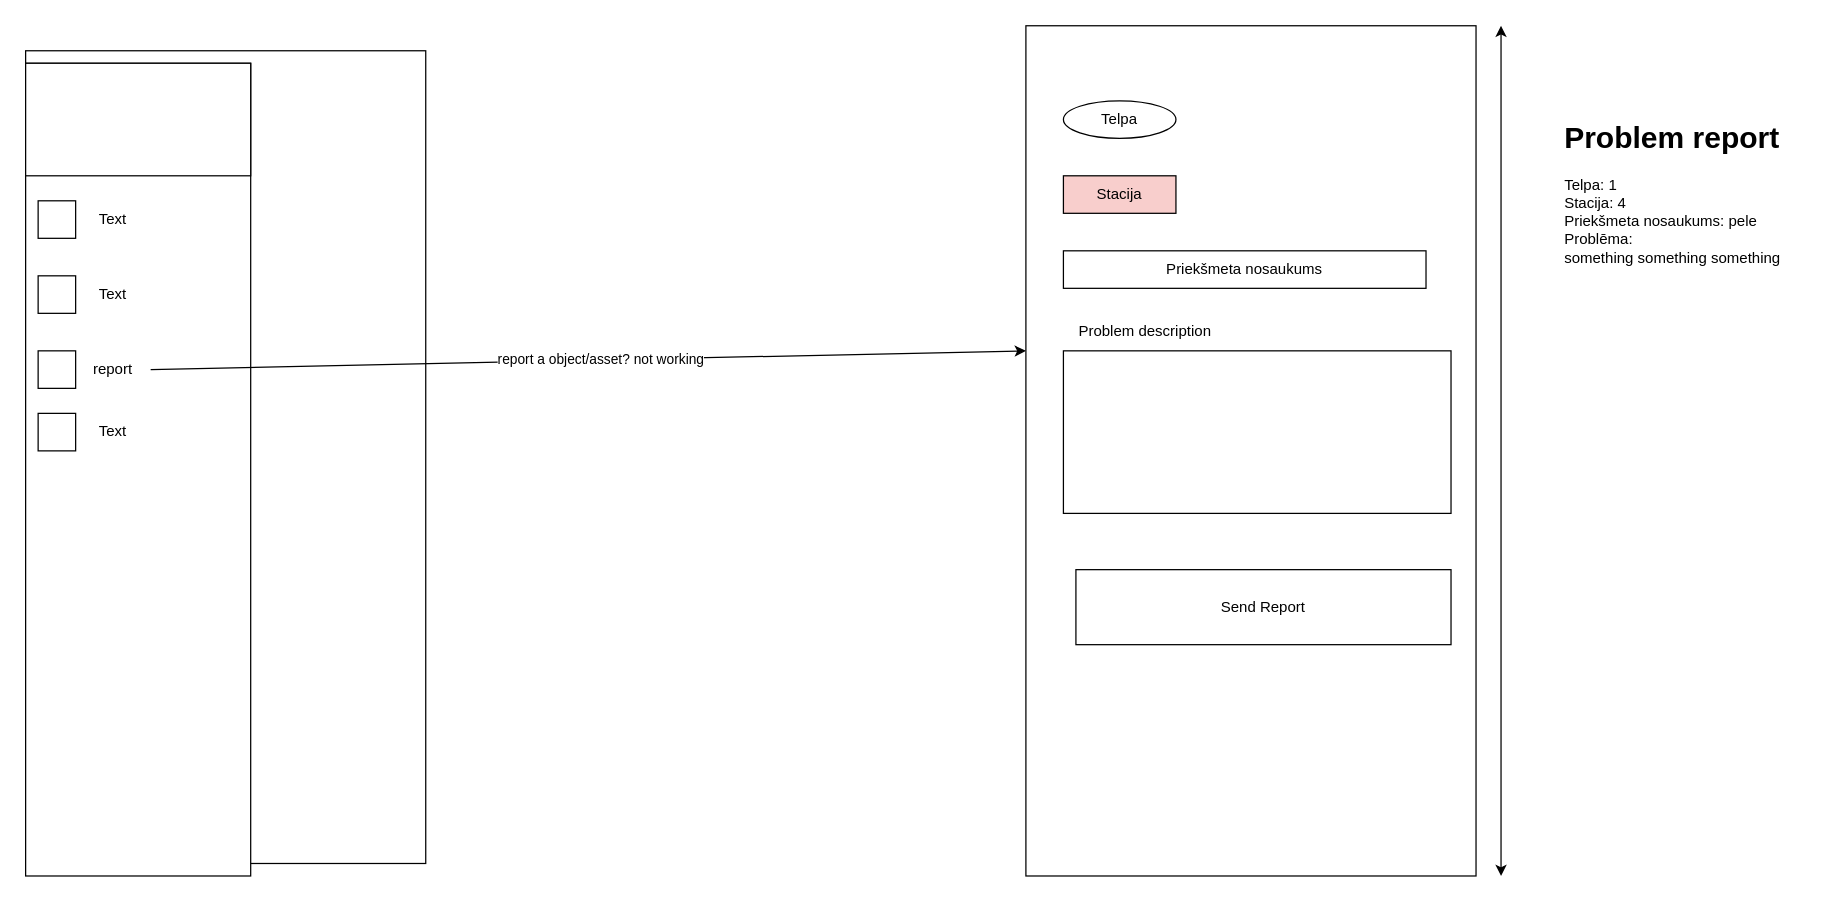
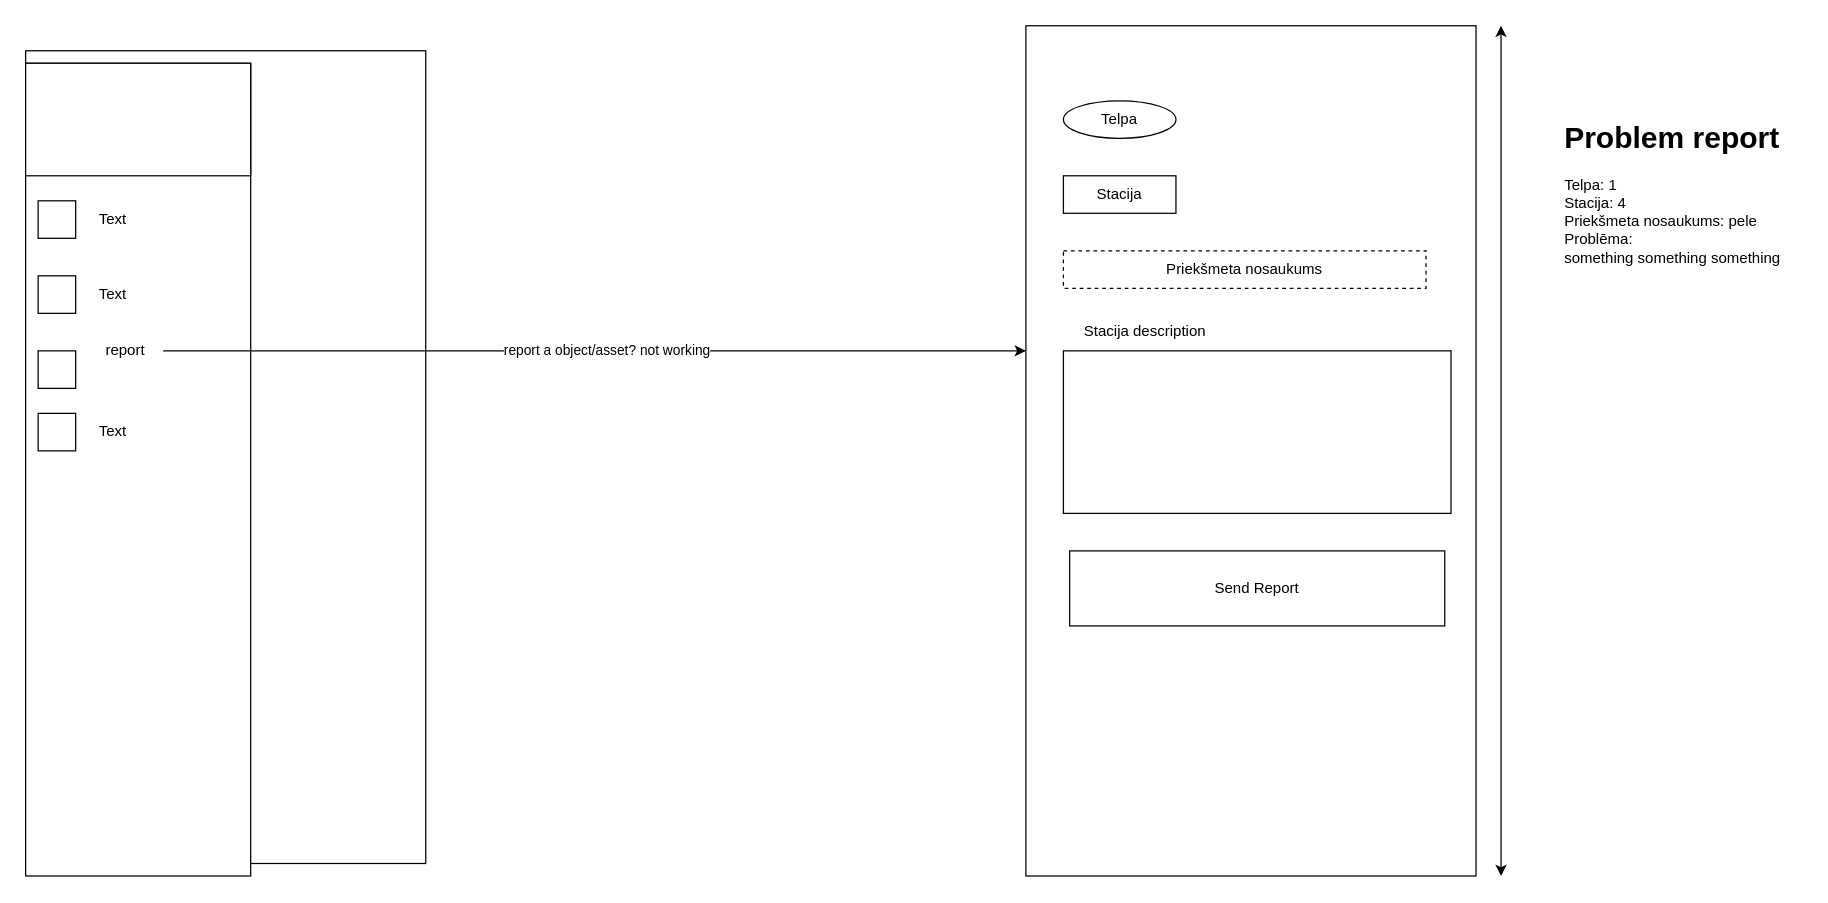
  <mxCell id="0" />
  <mxCell id="1" parent="0" />
  <mxCell id="2" value="" style="rounded=0;whiteSpace=wrap;html=1;" parent="1" vertex="1"><mxGeometry x="20" y="40" width="320" height="650" as="geometry" /></mxCell>
  <mxCell id="3" value="" style="rounded=0;whiteSpace=wrap;html=1;" parent="1" vertex="1"><mxGeometry x="20" y="50" width="180" height="650" as="geometry" /></mxCell>
  <mxCell id="4" value="" style="rounded=0;whiteSpace=wrap;html=1;" parent="1" vertex="1"><mxGeometry x="20" y="50" width="180" height="90" as="geometry" /></mxCell>
  <mxCell id="5" value="" style="whiteSpace=wrap;html=1;aspect=fixed;" parent="1" vertex="1"><mxGeometry x="30" y="160" width="30" height="30" as="geometry" /></mxCell>
  <mxCell id="6" value="Text" style="text;html=1;align=center;verticalAlign=middle;whiteSpace=wrap;rounded=0;" parent="1" vertex="1"><mxGeometry x="60" y="160" width="60" height="30" as="geometry" /></mxCell>
  <mxCell id="7" value="" style="whiteSpace=wrap;html=1;aspect=fixed;" parent="1" vertex="1"><mxGeometry x="30" y="220" width="30" height="30" as="geometry" /></mxCell>
  <mxCell id="8" value="Text" style="text;html=1;align=center;verticalAlign=middle;whiteSpace=wrap;rounded=0;" parent="1" vertex="1"><mxGeometry x="60" y="220" width="60" height="30" as="geometry" /></mxCell>
  <mxCell id="9" value="" style="whiteSpace=wrap;html=1;aspect=fixed;" parent="1" vertex="1"><mxGeometry x="30" y="280" width="30" height="30" as="geometry" /></mxCell>
- <mxCell id="10" value="report" style="text;html=1;align=center;verticalAlign=middle;whiteSpace=wrap;rounded=0;" parent="1" vertex="1"><mxGeometry x="60" y="280" width="60" height="30" as="geometry" /></mxCell>
+ <mxCell id="10" value="report" style="text;html=1;align=center;verticalAlign=middle;whiteSpace=wrap;rounded=0;" parent="1" vertex="1"><mxGeometry x="70" y="265" width="60" height="30" as="geometry" /></mxCell>
  <mxCell id="11" value="" style="whiteSpace=wrap;html=1;aspect=fixed;" parent="1" vertex="1"><mxGeometry x="30" y="330" width="30" height="30" as="geometry" /></mxCell>
  <mxCell id="12" value="Text" style="text;html=1;align=center;verticalAlign=middle;whiteSpace=wrap;rounded=0;" parent="1" vertex="1"><mxGeometry x="60" y="330" width="60" height="30" as="geometry" /></mxCell>
  <mxCell id="13" value="" style="endArrow=classic;html=1;rounded=0;exitX=1;exitY=0.5;exitDx=0;exitDy=0;" parent="1" source="10" edge="1"><mxGeometry width="50" height="50" relative="1" as="geometry"><mxPoint x="430" y="295" as="sourcePoint" /><mxPoint x="820" y="280" as="targetPoint" /></mxGeometry></mxCell>
  <mxCell id="14" value="report a object/asset? not working" style="edgeLabel;html=1;align=center;verticalAlign=middle;resizable=0;points=[];" parent="13" vertex="1" connectable="0"><mxGeometry x="0.029" y="1" relative="1" as="geometry"><mxPoint as="offset" /></mxGeometry></mxCell>
  <mxCell id="15" value="" style="rounded=0;whiteSpace=wrap;html=1;" parent="1" vertex="1"><mxGeometry x="820" y="20" width="360" height="680" as="geometry" /></mxCell>
  <mxCell id="16" value="" style="rounded=0;whiteSpace=wrap;html=1;" vertex="1" parent="1"><mxGeometry x="850" y="280" width="310" height="130" as="geometry" /></mxCell>
- <mxCell id="17" value="Problem description" style="text;html=1;align=center;verticalAlign=middle;resizable=0;points=[];autosize=1;strokeColor=none;fillColor=none;" vertex="1" parent="1"><mxGeometry x="850" y="250" width="130" height="30" as="geometry" /></mxCell>
- <mxCell id="18" value="Send Report" style="whiteSpace=wrap;html=1;" vertex="1" parent="1"><mxGeometry x="860" y="455" width="300" height="60" as="geometry" /></mxCell>
+ <mxCell id="17" value="Stacija description" style="text;html=1;align=center;verticalAlign=middle;resizable=0;points=[];autosize=1;strokeColor=none;fillColor=none;" vertex="1" parent="1"><mxGeometry x="850" y="250" width="130" height="30" as="geometry" /></mxCell>
+ <mxCell id="18" value="Send Report" style="whiteSpace=wrap;html=1;" vertex="1" parent="1"><mxGeometry x="855" y="440" width="300" height="60" as="geometry" /></mxCell>
  <mxCell id="19" value="" style="endArrow=classic;startArrow=classic;html=1;rounded=0;" edge="1" parent="1"><mxGeometry width="50" height="50" relative="1" as="geometry"><mxPoint x="1200" y="700" as="sourcePoint" /><mxPoint x="1200" y="20" as="targetPoint" /></mxGeometry></mxCell>
  <mxCell id="20" value="Telpa" style="ellipse;whiteSpace=wrap;html=1;" vertex="1" parent="1"><mxGeometry x="850" y="80" width="90" height="30" as="geometry" /></mxCell>
- <mxCell id="21" value="Stacija" style="rounded=0;whiteSpace=wrap;html=1;fillColor=#f8cecc;" vertex="1" parent="1"><mxGeometry x="850" y="140" width="90" height="30" as="geometry" /></mxCell>
- <mxCell id="22" value="Priekšmeta nosaukums" style="rounded=0;whiteSpace=wrap;html=1;" vertex="1" parent="1"><mxGeometry x="850" y="200" width="290" height="30" as="geometry" /></mxCell>
+ <mxCell id="21" value="Stacija" style="rounded=0;whiteSpace=wrap;html=1;" vertex="1" parent="1"><mxGeometry x="850" y="140" width="90" height="30" as="geometry" /></mxCell>
+ <mxCell id="22" value="Priekšmeta nosaukums" style="rounded=0;whiteSpace=wrap;html=1;dashed=1;" vertex="1" parent="1"><mxGeometry x="850" y="200" width="290" height="30" as="geometry" /></mxCell>
  <mxCell id="23" value="&lt;h1&gt;Problem report&lt;/h1&gt;&lt;p&gt;Telpa: 1&lt;br&gt;Stacija: 4&lt;br&gt;Priekšmeta nosaukums: pele&lt;br&gt;Problēma:&lt;br&gt;something something something&lt;/p&gt;" style="text;html=1;spacing=5;spacingTop=-20;whiteSpace=wrap;overflow=hidden;rounded=0;" vertex="1" parent="1"><mxGeometry x="1246" y="90" width="194" height="130" as="geometry" /></mxCell>
